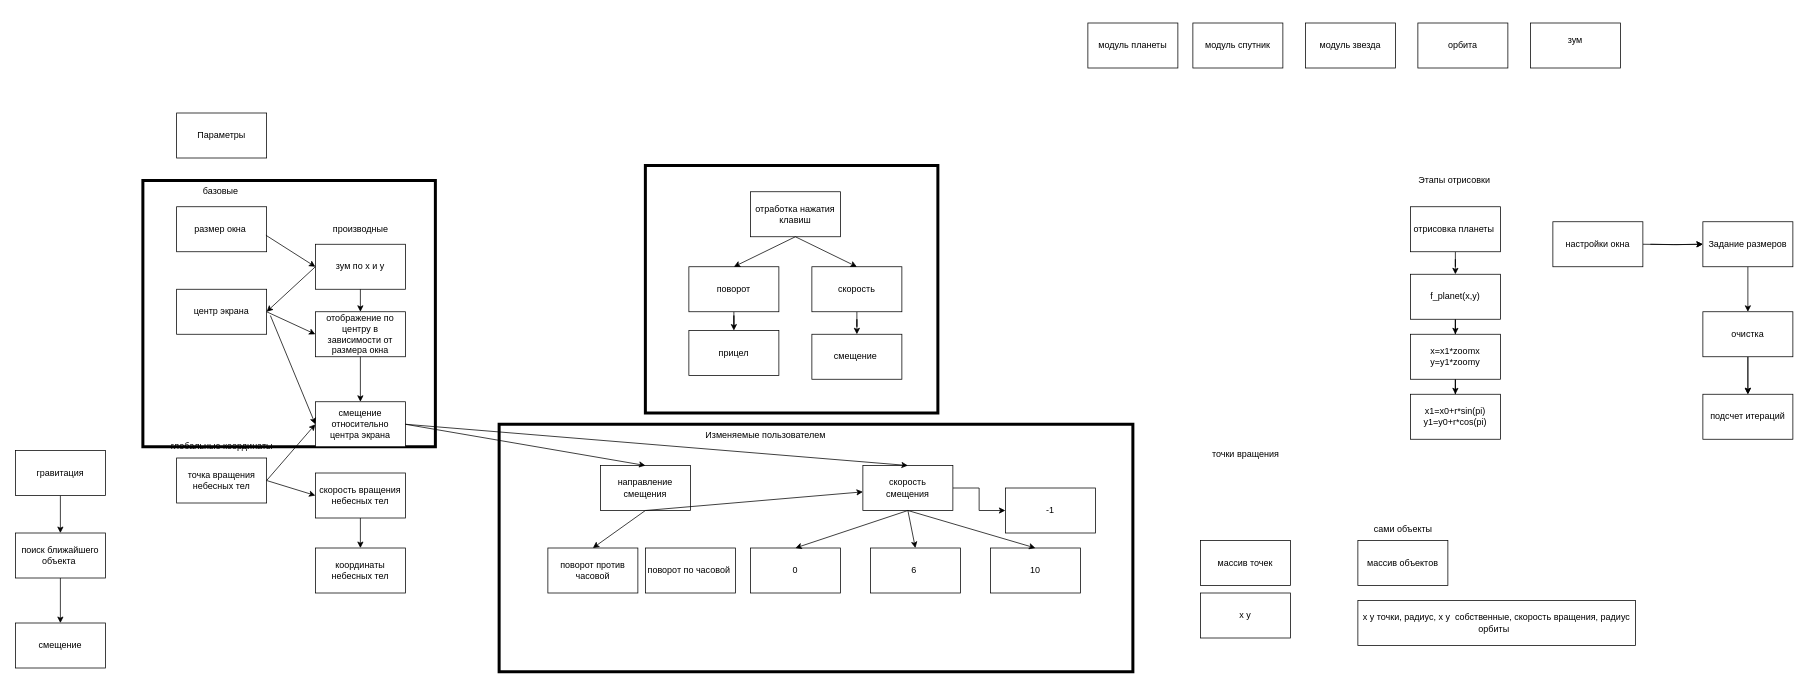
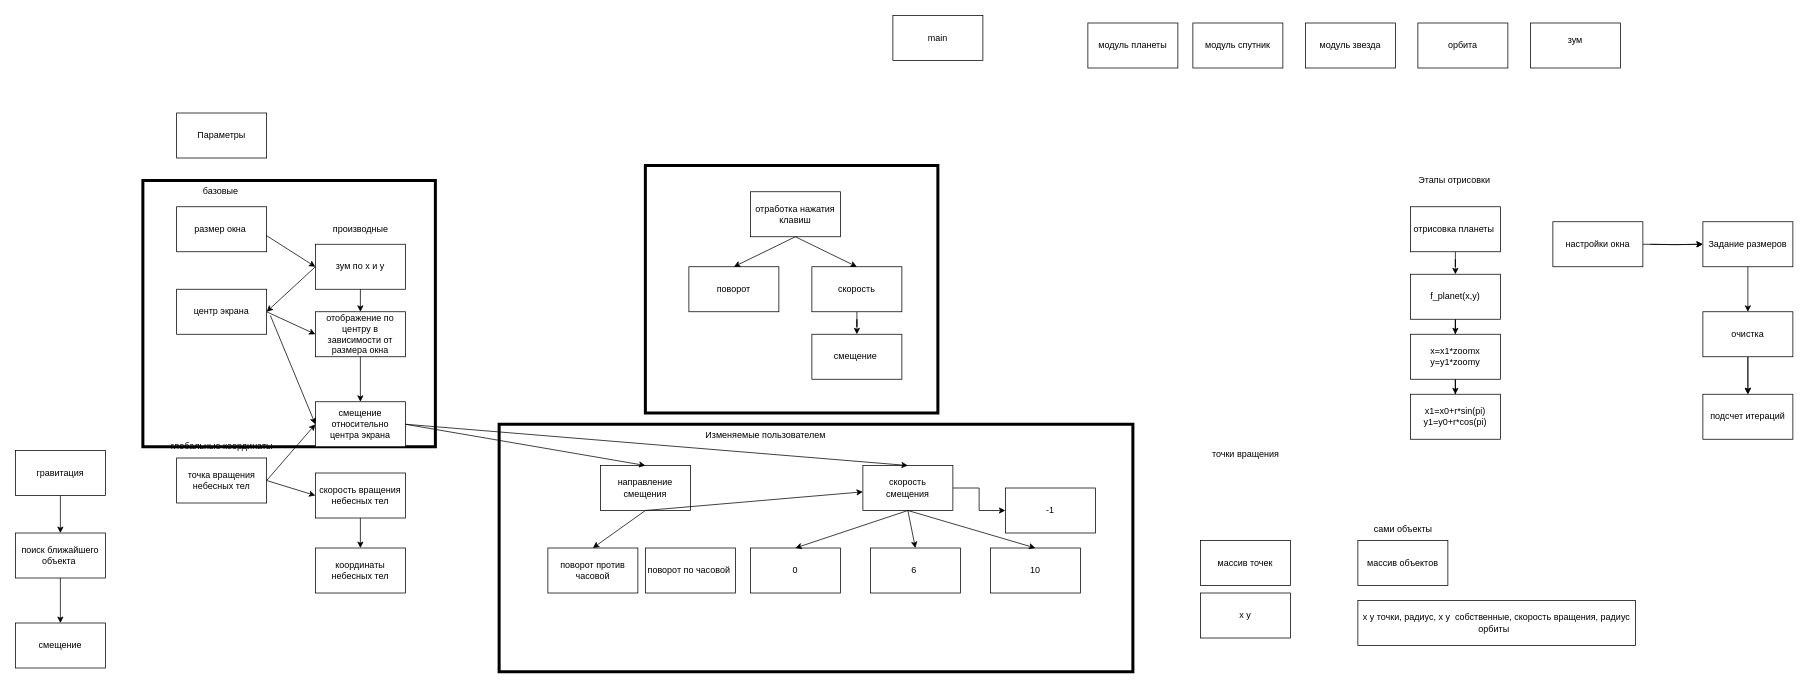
  <mxCell id="0" />
  <mxCell id="1" parent="0" />
  <mxCell id="2" value="" style="rounded=0;whiteSpace=wrap;html=1;strokeColor=light-dark(#000000,#00FF4C);strokeWidth=4;" vertex="1" parent="1"><mxGeometry x="190" y="240" width="390" height="355" as="geometry" /></mxCell>
  <mxCell id="3" value="" style="rounded=0;whiteSpace=wrap;html=1;strokeColor=light-dark(#000000,#00FF4C);strokeWidth=4;" vertex="1" parent="1"><mxGeometry x="665" y="565" width="845" height="330" as="geometry" /></mxCell>
  <mxCell id="4" value="" style="rounded=0;whiteSpace=wrap;html=1;strokeColor=light-dark(#000000,#00FF4C);strokeWidth=4;" vertex="1" parent="1"><mxGeometry x="860" y="220" width="390" height="330" as="geometry" /></mxCell>
+ <mxCell id="5" value="main" style="whiteSpace=wrap;html=1;" parent="1" vertex="1"><mxGeometry x="1190" y="20" width="120" height="60" as="geometry" /></mxCell>
  <mxCell id="6" value="модуль планеты" style="whiteSpace=wrap;html=1;" parent="1" vertex="1"><mxGeometry x="1450" y="30" width="120" height="60" as="geometry" /></mxCell>
  <mxCell id="7" value="модуль спутник" style="whiteSpace=wrap;html=1;" parent="1" vertex="1"><mxGeometry x="1590" y="30" width="120" height="60" as="geometry" /></mxCell>
  <mxCell id="8" value="модуль звезда" style="whiteSpace=wrap;html=1;" parent="1" vertex="1"><mxGeometry x="1740" y="30" width="120" height="60" as="geometry" /></mxCell>
  <mxCell id="9" value="орбита" style="whiteSpace=wrap;html=1;" parent="1" vertex="1"><mxGeometry x="1890" y="30" width="120" height="60" as="geometry" /></mxCell>
  <mxCell id="10" value="" style="edgeStyle=orthogonalEdgeStyle;rounded=0;orthogonalLoop=1;jettySize=auto;html=1;" parent="1" target="26" edge="1"><mxGeometry relative="1" as="geometry"><mxPoint x="2200" y="325" as="sourcePoint" /></mxGeometry></mxCell>
  <mxCell id="11" value="" style="edgeStyle=orthogonalEdgeStyle;rounded=0;orthogonalLoop=1;jettySize=auto;html=1;" parent="1" target="26" edge="1"><mxGeometry relative="1" as="geometry"><mxPoint x="2190" y="325" as="sourcePoint" /></mxGeometry></mxCell>
  <mxCell id="12" value="настройки окна" style="whiteSpace=wrap;html=1;" parent="1" vertex="1"><mxGeometry x="2070" y="295" width="120" height="60" as="geometry" /></mxCell>
  <mxCell id="13" value="" style="edgeStyle=orthogonalEdgeStyle;rounded=0;orthogonalLoop=1;jettySize=auto;html=1;" parent="1" source="15" target="27" edge="1"><mxGeometry relative="1" as="geometry" /></mxCell>
  <mxCell id="14" value="" style="edgeStyle=orthogonalEdgeStyle;rounded=0;orthogonalLoop=1;jettySize=auto;html=1;" parent="1" source="15" target="27" edge="1"><mxGeometry relative="1" as="geometry" /></mxCell>
  <mxCell id="15" value="очистка" style="whiteSpace=wrap;html=1;" parent="1" vertex="1"><mxGeometry x="2270" y="415" width="120" height="60" as="geometry" /></mxCell>
  <mxCell id="16" value="зум&lt;div&gt;&lt;br&gt;&lt;/div&gt;" style="whiteSpace=wrap;html=1;" parent="1" vertex="1"><mxGeometry x="2040" y="30" width="120" height="60" as="geometry" /></mxCell>
  <mxCell id="17" value="" style="edgeStyle=orthogonalEdgeStyle;rounded=0;orthogonalLoop=1;jettySize=auto;html=1;" parent="1" source="18" target="20" edge="1"><mxGeometry relative="1" as="geometry" /></mxCell>
  <mxCell id="18" value="отрисовка планеты&amp;nbsp;" style="whiteSpace=wrap;html=1;" parent="1" vertex="1"><mxGeometry x="1880" y="275" width="120" height="60" as="geometry" /></mxCell>
  <mxCell id="19" value="" style="edgeStyle=orthogonalEdgeStyle;rounded=0;orthogonalLoop=1;jettySize=auto;html=1;" parent="1" source="20" target="22" edge="1"><mxGeometry relative="1" as="geometry" /></mxCell>
  <mxCell id="20" value="f_planet(x,y)" style="whiteSpace=wrap;html=1;" parent="1" vertex="1"><mxGeometry x="1880" y="365" width="120" height="60" as="geometry" /></mxCell>
  <mxCell id="21" value="" style="edgeStyle=orthogonalEdgeStyle;rounded=0;orthogonalLoop=1;jettySize=auto;html=1;" parent="1" source="22" target="23" edge="1"><mxGeometry relative="1" as="geometry" /></mxCell>
  <mxCell id="22" value="x=x1*zoomx&lt;br&gt;y=y1*zoomy" style="whiteSpace=wrap;html=1;" parent="1" vertex="1"><mxGeometry x="1880" y="445" width="120" height="60" as="geometry" /></mxCell>
  <mxCell id="23" value="x1=x0+r*sin(pi)&lt;br&gt;y1=y0+r*cos(pi)" style="whiteSpace=wrap;html=1;" parent="1" vertex="1"><mxGeometry x="1880" y="525" width="120" height="60" as="geometry" /></mxCell>
  <mxCell id="24" value="Этапы отрисовки&amp;nbsp;" style="text;html=1;align=center;verticalAlign=middle;resizable=0;points=[];autosize=1;strokeColor=none;fillColor=none;" parent="1" vertex="1"><mxGeometry x="1880" y="225" width="120" height="30" as="geometry" /></mxCell>
  <mxCell id="25" value="" style="edgeStyle=orthogonalEdgeStyle;rounded=0;orthogonalLoop=1;jettySize=auto;html=1;" parent="1" source="26" target="15" edge="1"><mxGeometry relative="1" as="geometry" /></mxCell>
  <mxCell id="26" value="Задание размеров" style="whiteSpace=wrap;html=1;" parent="1" vertex="1"><mxGeometry x="2270" y="295" width="120" height="60" as="geometry" /></mxCell>
  <mxCell id="27" value="подсчет итераций" style="whiteSpace=wrap;html=1;strokeColor=light-dark(#000000,#990000);" parent="1" vertex="1"><mxGeometry x="2270" y="525" width="120" height="60" as="geometry" /></mxCell>
  <mxCell id="28" value="Параметры" style="whiteSpace=wrap;html=1;" vertex="1" parent="1"><mxGeometry x="235" y="150" width="120" height="60" as="geometry" /></mxCell>
  <mxCell id="29" value="размер окна&amp;nbsp;" style="whiteSpace=wrap;html=1;" vertex="1" parent="1"><mxGeometry x="235" y="275" width="120" height="60" as="geometry" /></mxCell>
  <mxCell id="30" value="зум по х и у" style="whiteSpace=wrap;html=1;" vertex="1" parent="1"><mxGeometry x="420" y="325" width="120" height="60" as="geometry" /></mxCell>
  <mxCell id="31" value="центр экрана" style="whiteSpace=wrap;html=1;" vertex="1" parent="1"><mxGeometry x="235" y="385" width="120" height="60" as="geometry" /></mxCell>
  <mxCell id="32" value="смещение относительно центра экрана" style="whiteSpace=wrap;html=1;" vertex="1" parent="1"><mxGeometry x="420" y="535" width="120" height="60" as="geometry" /></mxCell>
  <mxCell id="33" value="направление смещения" style="whiteSpace=wrap;html=1;" vertex="1" parent="1"><mxGeometry x="800" y="620" width="120" height="60" as="geometry" /></mxCell>
  <mxCell id="34" value="" style="edgeStyle=orthogonalEdgeStyle;rounded=0;orthogonalLoop=1;jettySize=auto;html=1;" edge="1" parent="1" source="35" target="85"><mxGeometry relative="1" as="geometry" /></mxCell>
  <mxCell id="35" value="скорость&lt;div&gt;смещения&lt;/div&gt;" style="whiteSpace=wrap;html=1;" vertex="1" parent="1"><mxGeometry x="1150" y="620" width="120" height="60" as="geometry" /></mxCell>
  <mxCell id="36" value="координаты небесных тел" style="whiteSpace=wrap;html=1;" vertex="1" parent="1"><mxGeometry x="420" y="730" width="120" height="60" as="geometry" /></mxCell>
  <mxCell id="37" value="точка вращения небесных тел" style="whiteSpace=wrap;html=1;" vertex="1" parent="1"><mxGeometry x="235" y="610" width="120" height="60" as="geometry" /></mxCell>
  <mxCell id="38" value="скорость вращения небесных тел" style="whiteSpace=wrap;html=1;" vertex="1" parent="1"><mxGeometry x="420" y="630" width="120" height="60" as="geometry" /></mxCell>
  <mxCell id="39" value="базовые&amp;nbsp;" style="text;html=1;align=center;verticalAlign=middle;resizable=0;points=[];autosize=1;strokeColor=none;fillColor=none;" vertex="1" parent="1"><mxGeometry x="260" y="240" width="70" height="30" as="geometry" /></mxCell>
  <mxCell id="40" value="производные" style="text;html=1;align=center;verticalAlign=middle;resizable=0;points=[];autosize=1;strokeColor=none;fillColor=none;" vertex="1" parent="1"><mxGeometry x="430" y="290" width="100" height="30" as="geometry" /></mxCell>
  <mxCell id="41" value="" style="endArrow=classic;html=1;rounded=0;exitX=0.992;exitY=0.633;exitDx=0;exitDy=0;exitPerimeter=0;entryX=0;entryY=0.5;entryDx=0;entryDy=0;" edge="1" parent="1" source="29" target="30"><mxGeometry width="50" height="50" relative="1" as="geometry"><mxPoint x="780" y="480" as="sourcePoint" /><mxPoint x="830" y="430" as="targetPoint" /></mxGeometry></mxCell>
  <mxCell id="42" value="отображение по центру в зависимости от размера окна" style="whiteSpace=wrap;html=1;" vertex="1" parent="1"><mxGeometry x="420" y="415" width="120" height="60" as="geometry" /></mxCell>
  <mxCell id="43" value="" style="endArrow=classic;html=1;rounded=0;exitX=0;exitY=0.5;exitDx=0;exitDy=0;entryX=1;entryY=0.5;entryDx=0;entryDy=0;" edge="1" parent="1" source="30" target="31"><mxGeometry width="50" height="50" relative="1" as="geometry"><mxPoint x="660" y="340" as="sourcePoint" /><mxPoint x="710" y="290" as="targetPoint" /></mxGeometry></mxCell>
  <mxCell id="44" value="" style="endArrow=classic;html=1;rounded=0;exitX=1;exitY=0.5;exitDx=0;exitDy=0;entryX=0;entryY=0.5;entryDx=0;entryDy=0;" edge="1" parent="1" source="31" target="42"><mxGeometry width="50" height="50" relative="1" as="geometry"><mxPoint x="660" y="340" as="sourcePoint" /><mxPoint x="710" y="290" as="targetPoint" /></mxGeometry></mxCell>
  <mxCell id="45" value="" style="endArrow=classic;html=1;rounded=0;exitX=1;exitY=0.5;exitDx=0;exitDy=0;entryX=0;entryY=0.5;entryDx=0;entryDy=0;" edge="1" parent="1" source="37" target="32"><mxGeometry width="50" height="50" relative="1" as="geometry"><mxPoint x="620" y="440" as="sourcePoint" /><mxPoint x="670" y="390" as="targetPoint" /></mxGeometry></mxCell>
  <mxCell id="46" value="" style="endArrow=classic;html=1;rounded=0;entryX=0;entryY=0.5;entryDx=0;entryDy=0;" edge="1" parent="1" target="32"><mxGeometry width="50" height="50" relative="1" as="geometry"><mxPoint x="360" y="420" as="sourcePoint" /><mxPoint x="670" y="390" as="targetPoint" /></mxGeometry></mxCell>
  <mxCell id="47" value="Изменяемые пользователем" style="text;html=1;align=center;verticalAlign=middle;resizable=0;points=[];autosize=1;strokeColor=none;fillColor=none;" vertex="1" parent="1"><mxGeometry x="930" y="565" width="180" height="30" as="geometry" /></mxCell>
  <mxCell id="48" value="" style="endArrow=classic;html=1;rounded=0;exitX=1;exitY=0.5;exitDx=0;exitDy=0;entryX=0.5;entryY=0;entryDx=0;entryDy=0;" edge="1" parent="1" source="32" target="33"><mxGeometry width="50" height="50" relative="1" as="geometry"><mxPoint x="790" y="490" as="sourcePoint" /><mxPoint x="840" y="440" as="targetPoint" /></mxGeometry></mxCell>
  <mxCell id="49" value="" style="endArrow=classic;html=1;rounded=0;exitX=1;exitY=0.5;exitDx=0;exitDy=0;entryX=0.5;entryY=0;entryDx=0;entryDy=0;" edge="1" parent="1" source="32" target="35"><mxGeometry width="50" height="50" relative="1" as="geometry"><mxPoint x="790" y="490" as="sourcePoint" /><mxPoint x="840" y="440" as="targetPoint" /></mxGeometry></mxCell>
  <mxCell id="50" value="поворот по часовой&amp;nbsp;" style="whiteSpace=wrap;html=1;" vertex="1" parent="1"><mxGeometry x="860" y="730" width="120" height="60" as="geometry" /></mxCell>
  <mxCell id="51" value="поворот против часовой" style="whiteSpace=wrap;html=1;" vertex="1" parent="1"><mxGeometry x="730" y="730" width="120" height="60" as="geometry" /></mxCell>
  <mxCell id="52" value="" style="endArrow=classic;html=1;rounded=0;exitX=0.5;exitY=1;exitDx=0;exitDy=0;entryX=0.5;entryY=0;entryDx=0;entryDy=0;" edge="1" parent="1" source="33" target="51"><mxGeometry width="50" height="50" relative="1" as="geometry"><mxPoint x="990" y="680" as="sourcePoint" /><mxPoint x="1040" y="630" as="targetPoint" /></mxGeometry></mxCell>
  <mxCell id="53" value="" style="endArrow=classic;html=1;rounded=0;exitX=0.5;exitY=1;exitDx=0;exitDy=0;" edge="1" parent="1" source="33" target="35"><mxGeometry width="50" height="50" relative="1" as="geometry"><mxPoint x="990" y="680" as="sourcePoint" /><mxPoint x="1040" y="630" as="targetPoint" /></mxGeometry></mxCell>
  <mxCell id="54" value="0" style="whiteSpace=wrap;html=1;" vertex="1" parent="1"><mxGeometry x="1000" y="730" width="120" height="60" as="geometry" /></mxCell>
  <mxCell id="55" value="6&amp;nbsp;" style="whiteSpace=wrap;html=1;" vertex="1" parent="1"><mxGeometry x="1160" y="730" width="120" height="60" as="geometry" /></mxCell>
  <mxCell id="56" value="10" style="whiteSpace=wrap;html=1;" vertex="1" parent="1"><mxGeometry x="1320" y="730" width="120" height="60" as="geometry" /></mxCell>
  <mxCell id="57" value="" style="endArrow=classic;html=1;rounded=0;exitX=0.5;exitY=1;exitDx=0;exitDy=0;entryX=0.5;entryY=0;entryDx=0;entryDy=0;" edge="1" parent="1" source="35" target="54"><mxGeometry width="50" height="50" relative="1" as="geometry"><mxPoint x="970" y="610" as="sourcePoint" /><mxPoint x="1020" y="560" as="targetPoint" /></mxGeometry></mxCell>
  <mxCell id="58" value="" style="endArrow=classic;html=1;rounded=0;entryX=0.5;entryY=0;entryDx=0;entryDy=0;exitX=0.5;exitY=1;exitDx=0;exitDy=0;" edge="1" parent="1" source="35" target="55"><mxGeometry width="50" height="50" relative="1" as="geometry"><mxPoint x="1080" y="680" as="sourcePoint" /><mxPoint x="1070" y="740" as="targetPoint" /></mxGeometry></mxCell>
  <mxCell id="59" value="" style="endArrow=classic;html=1;rounded=0;exitX=0.5;exitY=1;exitDx=0;exitDy=0;entryX=0.5;entryY=0;entryDx=0;entryDy=0;" edge="1" parent="1" source="35" target="56"><mxGeometry width="50" height="50" relative="1" as="geometry"><mxPoint x="1100" y="700" as="sourcePoint" /><mxPoint x="1080" y="750" as="targetPoint" /></mxGeometry></mxCell>
  <mxCell id="60" value="" style="endArrow=classic;html=1;rounded=0;exitX=0.5;exitY=1;exitDx=0;exitDy=0;entryX=0.5;entryY=0;entryDx=0;entryDy=0;" edge="1" parent="1" source="30" target="42"><mxGeometry width="50" height="50" relative="1" as="geometry"><mxPoint x="850" y="610" as="sourcePoint" /><mxPoint x="900" y="560" as="targetPoint" /></mxGeometry></mxCell>
  <mxCell id="61" value="" style="endArrow=classic;html=1;rounded=0;exitX=0.5;exitY=1;exitDx=0;exitDy=0;entryX=0.5;entryY=0;entryDx=0;entryDy=0;" edge="1" parent="1" source="42" target="32"><mxGeometry width="50" height="50" relative="1" as="geometry"><mxPoint x="820" y="490" as="sourcePoint" /><mxPoint x="870" y="440" as="targetPoint" /></mxGeometry></mxCell>
  <mxCell id="62" value="" style="endArrow=classic;html=1;rounded=0;exitX=1;exitY=0.5;exitDx=0;exitDy=0;entryX=0;entryY=0.5;entryDx=0;entryDy=0;" edge="1" parent="1" source="37" target="38"><mxGeometry width="50" height="50" relative="1" as="geometry"><mxPoint x="850" y="700" as="sourcePoint" /><mxPoint x="900" y="650" as="targetPoint" /></mxGeometry></mxCell>
  <mxCell id="63" value="" style="endArrow=classic;html=1;rounded=0;exitX=0.5;exitY=1;exitDx=0;exitDy=0;entryX=0.5;entryY=0;entryDx=0;entryDy=0;" edge="1" parent="1" source="38" target="36"><mxGeometry width="50" height="50" relative="1" as="geometry"><mxPoint x="690" y="650" as="sourcePoint" /><mxPoint x="740" y="600" as="targetPoint" /></mxGeometry></mxCell>
  <mxCell id="64" value="глобальные координаты" style="text;html=1;align=center;verticalAlign=middle;resizable=0;points=[];autosize=1;strokeColor=none;fillColor=none;" vertex="1" parent="1"><mxGeometry x="215" y="580" width="160" height="30" as="geometry" /></mxCell>
  <mxCell id="65" value="отработка нажатия клавиш" style="whiteSpace=wrap;html=1;" vertex="1" parent="1"><mxGeometry x="1000" y="255" width="120" height="60" as="geometry" /></mxCell>
- <mxCell id="66" value="" style="edgeStyle=orthogonalEdgeStyle;rounded=0;orthogonalLoop=1;jettySize=auto;html=1;" edge="1" parent="1" source="67" target="77"><mxGeometry relative="1" as="geometry" /></mxCell>
  <mxCell id="67" value="поворот" style="whiteSpace=wrap;html=1;" vertex="1" parent="1"><mxGeometry x="918" y="355" width="120" height="60" as="geometry" /></mxCell>
  <mxCell id="68" value="" style="edgeStyle=orthogonalEdgeStyle;rounded=0;orthogonalLoop=1;jettySize=auto;html=1;" edge="1" parent="1" source="69" target="78"><mxGeometry relative="1" as="geometry" /></mxCell>
  <mxCell id="69" value="скорость" style="whiteSpace=wrap;html=1;" vertex="1" parent="1"><mxGeometry x="1082" y="355" width="120" height="60" as="geometry" /></mxCell>
  <mxCell id="70" value="" style="endArrow=classic;html=1;rounded=0;exitX=0.5;exitY=1;exitDx=0;exitDy=0;entryX=0.5;entryY=0;entryDx=0;entryDy=0;" edge="1" parent="1" source="65" target="69"><mxGeometry width="50" height="50" relative="1" as="geometry"><mxPoint x="1208" y="475" as="sourcePoint" /><mxPoint x="1258" y="425" as="targetPoint" /></mxGeometry></mxCell>
  <mxCell id="71" value="" style="endArrow=classic;html=1;rounded=0;entryX=0.5;entryY=0;entryDx=0;entryDy=0;exitX=0.5;exitY=1;exitDx=0;exitDy=0;" edge="1" parent="1" source="65" target="67"><mxGeometry width="50" height="50" relative="1" as="geometry"><mxPoint x="1048" y="355" as="sourcePoint" /><mxPoint x="1152" y="365" as="targetPoint" /></mxGeometry></mxCell>
  <mxCell id="72" value="" style="edgeStyle=orthogonalEdgeStyle;rounded=0;orthogonalLoop=1;jettySize=auto;html=1;" edge="1" parent="1" source="73" target="75"><mxGeometry relative="1" as="geometry" /></mxCell>
  <mxCell id="73" value="гравитация" style="whiteSpace=wrap;html=1;" vertex="1" parent="1"><mxGeometry x="20" y="600" width="120" height="60" as="geometry" /></mxCell>
  <mxCell id="74" value="" style="edgeStyle=orthogonalEdgeStyle;rounded=0;orthogonalLoop=1;jettySize=auto;html=1;" edge="1" parent="1" source="75" target="76"><mxGeometry relative="1" as="geometry" /></mxCell>
  <mxCell id="75" value="поиск ближайшего объекта&amp;nbsp;" style="whiteSpace=wrap;html=1;" vertex="1" parent="1"><mxGeometry x="20" y="710" width="120" height="60" as="geometry" /></mxCell>
  <mxCell id="76" value="смещение" style="whiteSpace=wrap;html=1;" vertex="1" parent="1"><mxGeometry x="20" y="830" width="120" height="60" as="geometry" /></mxCell>
- <mxCell id="77" value="прицел" style="whiteSpace=wrap;html=1;" vertex="1" parent="1"><mxGeometry x="918" y="440" width="120" height="60" as="geometry" /></mxCell>
  <mxCell id="78" value="смещение&amp;nbsp;" style="whiteSpace=wrap;html=1;" vertex="1" parent="1"><mxGeometry x="1082" y="445" width="120" height="60" as="geometry" /></mxCell>
  <mxCell id="79" value="массив точек" style="whiteSpace=wrap;html=1;" vertex="1" parent="1"><mxGeometry x="1600" y="720" width="120" height="60" as="geometry" /></mxCell>
  <mxCell id="80" value="массив объектов" style="whiteSpace=wrap;html=1;" vertex="1" parent="1"><mxGeometry x="1810" y="720" width="120" height="60" as="geometry" /></mxCell>
  <mxCell id="81" value="x y" style="whiteSpace=wrap;html=1;" vertex="1" parent="1"><mxGeometry x="1600" y="790" width="120" height="60" as="geometry" /></mxCell>
  <mxCell id="82" value="x y точки, радиус, x y&amp;nbsp; собственные, скорость вращения, радиус орбиты&amp;nbsp;&amp;nbsp;" style="whiteSpace=wrap;html=1;" vertex="1" parent="1"><mxGeometry x="1810" y="800" width="370" height="60" as="geometry" /></mxCell>
  <mxCell id="83" value="точки вращения" style="text;html=1;align=center;verticalAlign=middle;resizable=0;points=[];autosize=1;strokeColor=none;fillColor=none;" vertex="1" parent="1"><mxGeometry x="1605" y="590" width="110" height="30" as="geometry" /></mxCell>
  <mxCell id="84" value="сами объекты" style="text;html=1;align=center;verticalAlign=middle;resizable=0;points=[];autosize=1;strokeColor=none;fillColor=none;" vertex="1" parent="1"><mxGeometry x="1820" y="690" width="100" height="30" as="geometry" /></mxCell>
  <mxCell id="85" value="-1" style="whiteSpace=wrap;html=1;" vertex="1" parent="1"><mxGeometry x="1340" y="650" width="120" height="60" as="geometry" /></mxCell>
